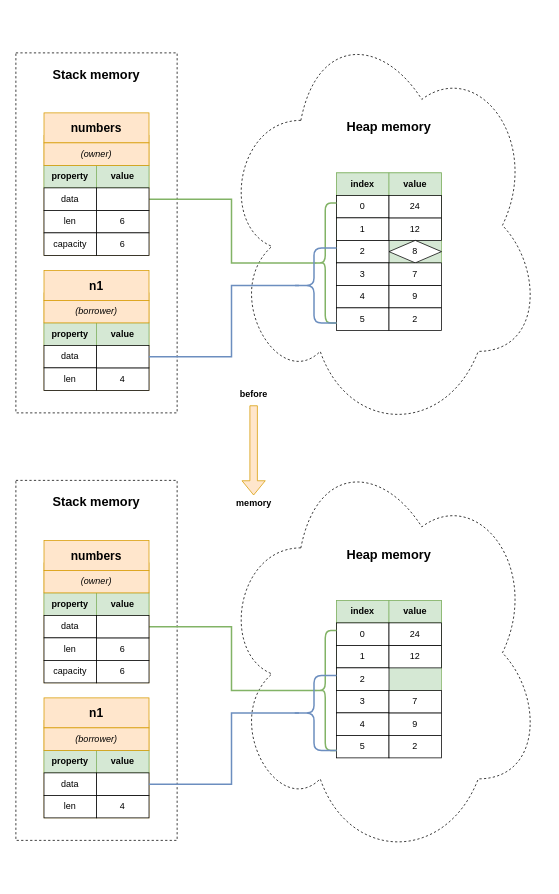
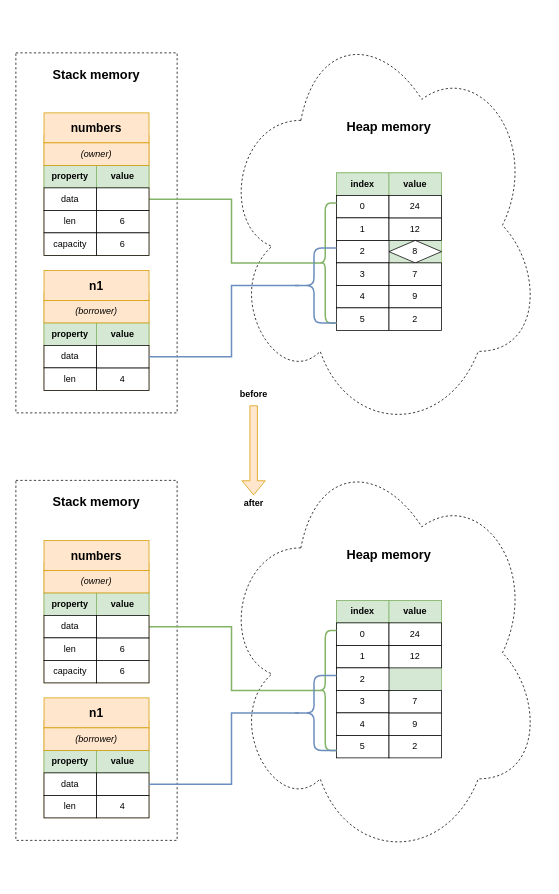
  <mxCell id="0" />
  <mxCell id="1" parent="0" />
  <mxCell id="2" value="" style="ellipse;shape=cloud;whiteSpace=wrap;html=1;fontSize=12;dashed=1;" parent="1" vertex="1"><mxGeometry x="293" y="20" width="430" height="560" as="geometry" /></mxCell>
  <mxCell id="3" value="" style="rounded=0;whiteSpace=wrap;html=1;dashed=1;" parent="1" vertex="1"><mxGeometry x="20.5" width="215" height="480" as="geometry" y="70" /></mxCell>
  <mxCell id="4" value="Stack memory" style="text;html=1;strokeColor=none;fillColor=none;align=center;verticalAlign=middle;whiteSpace=wrap;rounded=0;fontSize=17;fontStyle=1" parent="1" vertex="1"><mxGeometry x="48" y="80" width="160" height="40" as="geometry" /></mxCell>
  <mxCell id="5" value="" style="group" parent="1" vertex="1" connectable="0"><mxGeometry x="488" y="210" width="140" height="390" as="geometry" /></mxCell>
  <mxCell id="6" value="" style="group;fillColor=#d5e8d4;strokeColor=#82b366;container=0;" parent="5" vertex="1" connectable="0"><mxGeometry x="-40" y="20" width="140" height="120" as="geometry" /></mxCell>
  <mxCell id="7" value="index" style="rounded=0;whiteSpace=wrap;html=1;fontStyle=1;fillColor=#d5e8d4;strokeColor=#82b366;" parent="5" vertex="1"><mxGeometry x="-40" y="20" width="70" height="30" as="geometry" /></mxCell>
  <mxCell id="8" value="value" style="rounded=0;whiteSpace=wrap;html=1;fontStyle=1;fillColor=#d5e8d4;strokeColor=#82b366;" parent="5" vertex="1"><mxGeometry x="30" y="20" width="70" height="30" as="geometry" /></mxCell>
  <mxCell id="9" value="0" style="rounded=0;whiteSpace=wrap;html=1;" parent="5" vertex="1"><mxGeometry x="-40" y="50" width="70" height="30" as="geometry" /></mxCell>
  <mxCell id="10" value="1" style="rounded=0;whiteSpace=wrap;html=1;" parent="5" vertex="1"><mxGeometry x="-40" y="80" width="70" height="30" as="geometry" /></mxCell>
  <mxCell id="11" value="2" style="rounded=0;whiteSpace=wrap;html=1;" parent="5" vertex="1"><mxGeometry x="-40" y="110" width="70" height="30" as="geometry" /></mxCell>
  <mxCell id="12" value="12" style="rounded=0;whiteSpace=wrap;html=1;" parent="5" vertex="1"><mxGeometry x="30" y="80" width="70" height="30" as="geometry" /></mxCell>
  <mxCell id="13" value="8" style="rhombus;whiteSpace=wrap;html=1;" parent="5" vertex="1"><mxGeometry x="30" y="110" width="70" height="30" as="geometry" /></mxCell>
  <mxCell id="14" value="24" style="rounded=0;whiteSpace=wrap;html=1;" parent="5" vertex="1"><mxGeometry x="30" y="50" width="70" height="30" as="geometry" /></mxCell>
  <mxCell id="15" value="3" style="rounded=0;whiteSpace=wrap;html=1;" parent="5" vertex="1"><mxGeometry x="-40" y="140" width="70" height="30" as="geometry" /></mxCell>
  <mxCell id="16" value="4" style="rounded=0;whiteSpace=wrap;html=1;" parent="5" vertex="1"><mxGeometry x="-40" y="170" width="70" height="30" as="geometry" /></mxCell>
  <mxCell id="17" value="5" style="rounded=0;whiteSpace=wrap;html=1;" parent="5" vertex="1"><mxGeometry x="-40" y="200" width="70" height="30" as="geometry" /></mxCell>
  <mxCell id="18" value="9" style="rounded=0;whiteSpace=wrap;html=1;" parent="5" vertex="1"><mxGeometry x="30" y="170" width="70" height="30" as="geometry" /></mxCell>
  <mxCell id="19" value="2" style="rounded=0;whiteSpace=wrap;html=1;" parent="5" vertex="1"><mxGeometry x="30" y="200" width="70" height="30" as="geometry" /></mxCell>
  <mxCell id="20" value="7" style="rounded=0;whiteSpace=wrap;html=1;" parent="5" vertex="1"><mxGeometry x="30" y="140" width="70" height="30" as="geometry" /></mxCell>
  <mxCell id="21" value="Heap memory" style="text;html=1;strokeColor=none;fillColor=none;align=center;verticalAlign=middle;whiteSpace=wrap;rounded=0;fontSize=17;fontStyle=1" parent="1" vertex="1"><mxGeometry x="438" y="150" width="160" height="40" as="geometry" /></mxCell>
  <mxCell id="22" style="edgeStyle=orthogonalEdgeStyle;rounded=0;orthogonalLoop=1;jettySize=auto;html=1;entryX=0.1;entryY=0.5;entryDx=0;entryDy=0;fontSize=17;startArrow=none;startFill=0;entryPerimeter=0;endArrow=none;endFill=0;fontStyle=1;strokeWidth=2;fillColor=#d5e8d4;strokeColor=#82b366;" parent="1" source="33" target="45" edge="1"><mxGeometry relative="1" as="geometry" /></mxCell>
  <mxCell id="23" value="" style="group" parent="1" vertex="1" connectable="0"><mxGeometry x="58" y="150" width="140" height="190" as="geometry" /></mxCell>
  <mxCell id="24" value="" style="group;fillColor=#fff2cc;strokeColor=#d6b656;container=0;" parent="23" vertex="1" connectable="0"><mxGeometry y="30" width="140" height="160" as="geometry" /></mxCell>
  <mxCell id="25" value="numbers" style="rounded=0;whiteSpace=wrap;html=1;fillColor=#ffe6cc;strokeColor=#d79b00;fontStyle=1;fontSize=16;" parent="23" vertex="1"><mxGeometry width="140" height="40" as="geometry" /></mxCell>
  <mxCell id="26" value="property" style="rounded=0;whiteSpace=wrap;html=1;fontStyle=1;fillColor=#d5e8d4;strokeColor=#82b366;" parent="23" vertex="1"><mxGeometry y="70" width="70" height="30" as="geometry" /></mxCell>
  <mxCell id="27" value="value" style="rounded=0;whiteSpace=wrap;html=1;fontStyle=1;fillColor=#d5e8d4;strokeColor=#82b366;" parent="23" vertex="1"><mxGeometry x="70" y="70" width="70" height="30" as="geometry" /></mxCell>
  <mxCell id="28" value="data" style="rounded=0;whiteSpace=wrap;html=1;" parent="23" vertex="1"><mxGeometry y="100" width="70" height="30" as="geometry" /></mxCell>
  <mxCell id="29" value="len" style="rounded=0;whiteSpace=wrap;html=1;" parent="23" vertex="1"><mxGeometry y="130" width="70" height="30" as="geometry" /></mxCell>
  <mxCell id="30" value="capacity" style="rounded=0;whiteSpace=wrap;html=1;" parent="23" vertex="1"><mxGeometry y="160" width="70" height="30" as="geometry" /></mxCell>
  <mxCell id="31" value="6" style="rounded=0;whiteSpace=wrap;html=1;" parent="23" vertex="1"><mxGeometry x="70" y="130" width="70" height="30" as="geometry" /></mxCell>
  <mxCell id="32" value="6" style="rounded=0;whiteSpace=wrap;html=1;" parent="23" vertex="1"><mxGeometry x="70" y="160" width="70" height="30" as="geometry" /></mxCell>
  <mxCell id="33" value="" style="rounded=0;whiteSpace=wrap;html=1;" parent="23" vertex="1"><mxGeometry x="70" y="100" width="70" height="30" as="geometry" /></mxCell>
  <mxCell id="34" value="(owner)" style="rounded=0;whiteSpace=wrap;html=1;fillColor=#ffe6cc;strokeColor=#d79b00;fontStyle=2" parent="23" vertex="1"><mxGeometry y="40" width="140" height="30" as="geometry" /></mxCell>
  <mxCell id="35" value="" style="group" parent="1" vertex="1" connectable="0"><mxGeometry x="58" y="360" width="140" height="160" as="geometry" /></mxCell>
  <mxCell id="36" value="" style="group;fillColor=#fff2cc;strokeColor=#d6b656;container=0;" parent="35" vertex="1" connectable="0"><mxGeometry y="30" width="140" height="130" as="geometry" /></mxCell>
  <mxCell id="37" value="n1" style="rounded=0;whiteSpace=wrap;html=1;fillColor=#ffe6cc;strokeColor=#d79b00;fontStyle=1;fontSize=16;" parent="35" vertex="1"><mxGeometry width="140" height="40" as="geometry" /></mxCell>
  <mxCell id="38" value="property" style="rounded=0;whiteSpace=wrap;html=1;fontStyle=1;fillColor=#d5e8d4;strokeColor=#82b366;" parent="35" vertex="1"><mxGeometry y="70" width="70" height="30" as="geometry" /></mxCell>
  <mxCell id="39" value="value" style="rounded=0;whiteSpace=wrap;html=1;fontStyle=1;fillColor=#d5e8d4;strokeColor=#82b366;" parent="35" vertex="1"><mxGeometry x="70" y="70" width="70" height="30" as="geometry" /></mxCell>
  <mxCell id="40" value="data" style="rounded=0;whiteSpace=wrap;html=1;" parent="35" vertex="1"><mxGeometry y="100" width="70" height="30" as="geometry" /></mxCell>
  <mxCell id="41" value="len" style="rounded=0;whiteSpace=wrap;html=1;" parent="35" vertex="1"><mxGeometry y="130" width="70" height="30" as="geometry" /></mxCell>
  <mxCell id="42" value="4" style="rounded=0;whiteSpace=wrap;html=1;" parent="35" vertex="1"><mxGeometry x="70" y="130" width="70" height="30" as="geometry" /></mxCell>
  <mxCell id="43" value="" style="rounded=0;whiteSpace=wrap;html=1;" parent="35" vertex="1"><mxGeometry x="70" y="100" width="70" height="30" as="geometry" /></mxCell>
  <mxCell id="44" value="(borrower)" style="rounded=0;whiteSpace=wrap;html=1;fillColor=#ffe6cc;strokeColor=#d79b00;fontStyle=2" parent="35" vertex="1"><mxGeometry y="40" width="140" height="30" as="geometry" /></mxCell>
  <mxCell id="45" value="" style="shape=curlyBracket;whiteSpace=wrap;html=1;rounded=1;fontSize=17;strokeWidth=2;fillColor=#d5e8d4;strokeColor=#82b366;" parent="1" vertex="1"><mxGeometry x="418" y="270" width="30" height="160" as="geometry" /></mxCell>
  <mxCell id="46" style="edgeStyle=orthogonalEdgeStyle;rounded=0;orthogonalLoop=1;jettySize=auto;html=1;entryX=1;entryY=0.5;entryDx=0;entryDy=0;strokeWidth=2;fontSize=17;startArrow=none;startFill=0;endArrow=none;endFill=0;fillColor=#dae8fc;strokeColor=#6c8ebf;exitX=0.165;exitY=0.501;exitDx=0;exitDy=0;exitPerimeter=0;" parent="1" source="47" target="43" edge="1"><mxGeometry relative="1" as="geometry"><Array as="points"><mxPoint x="308" y="380" /><mxPoint x="308" y="475" /></Array></mxGeometry></mxCell>
  <mxCell id="47" value="" style="shape=curlyBracket;whiteSpace=wrap;html=1;rounded=1;fontSize=17;fillColor=#dae8fc;strokeColor=#6c8ebf;strokeWidth=2;" parent="1" vertex="1"><mxGeometry x="388" y="330" width="60" height="100" as="geometry" /></mxCell>
  <mxCell id="48" value="" style="ellipse;shape=cloud;whiteSpace=wrap;html=1;fontSize=12;dashed=1;" vertex="1" parent="1"><mxGeometry x="293" y="590" width="430" height="560" as="geometry" /></mxCell>
  <mxCell id="49" value="" style="rounded=0;whiteSpace=wrap;html=1;dashed=1;" vertex="1" parent="1"><mxGeometry x="20.5" y="640" width="215" height="480" as="geometry" /></mxCell>
  <mxCell id="50" value="Stack memory" style="text;html=1;strokeColor=none;fillColor=none;align=center;verticalAlign=middle;whiteSpace=wrap;rounded=0;fontSize=17;fontStyle=1" vertex="1" parent="1"><mxGeometry x="48" y="650" width="160" height="40" as="geometry" /></mxCell>
  <mxCell id="51" value="" style="group;fontStyle=1" vertex="1" connectable="0" parent="1"><mxGeometry x="488" y="780" width="140" height="390" as="geometry" /></mxCell>
  <mxCell id="52" value="" style="group;fillColor=#d5e8d4;strokeColor=#82b366;container=0;" vertex="1" connectable="0" parent="51"><mxGeometry x="-40" y="20" width="140" height="120" as="geometry" /></mxCell>
  <mxCell id="53" value="index" style="rounded=0;whiteSpace=wrap;html=1;fontStyle=1;fillColor=#d5e8d4;strokeColor=#82b366;" vertex="1" parent="51"><mxGeometry x="-40" y="20" width="70" height="30" as="geometry" /></mxCell>
  <mxCell id="54" value="value" style="rounded=0;whiteSpace=wrap;html=1;fontStyle=1;fillColor=#d5e8d4;strokeColor=#82b366;" vertex="1" parent="51"><mxGeometry x="30" y="20" width="70" height="30" as="geometry" /></mxCell>
  <mxCell id="55" value="0" style="rounded=0;whiteSpace=wrap;html=1;" vertex="1" parent="51"><mxGeometry x="-40" y="50" width="70" height="30" as="geometry" /></mxCell>
  <mxCell id="56" value="1" style="rounded=0;whiteSpace=wrap;html=1;" vertex="1" parent="51"><mxGeometry x="-40" y="80" width="70" height="30" as="geometry" /></mxCell>
  <mxCell id="57" value="2" style="rounded=0;whiteSpace=wrap;html=1;" vertex="1" parent="51"><mxGeometry x="-40" y="110" width="70" height="30" as="geometry" /></mxCell>
  <mxCell id="58" value="12" style="rounded=0;whiteSpace=wrap;html=1;" vertex="1" parent="51"><mxGeometry x="30" y="80" width="70" height="30" as="geometry" /></mxCell>
  <mxCell id="59" value="24" style="rounded=0;whiteSpace=wrap;html=1;" vertex="1" parent="51"><mxGeometry x="30" y="50" width="70" height="30" as="geometry" /></mxCell>
  <mxCell id="60" value="3" style="rounded=0;whiteSpace=wrap;html=1;" vertex="1" parent="51"><mxGeometry x="-40" y="140" width="70" height="30" as="geometry" /></mxCell>
  <mxCell id="61" value="4" style="rounded=0;whiteSpace=wrap;html=1;" vertex="1" parent="51"><mxGeometry x="-40" y="170" width="70" height="30" as="geometry" /></mxCell>
  <mxCell id="62" value="5" style="rounded=0;whiteSpace=wrap;html=1;" vertex="1" parent="51"><mxGeometry x="-40" y="200" width="70" height="30" as="geometry" /></mxCell>
  <mxCell id="63" value="9" style="rounded=0;whiteSpace=wrap;html=1;" vertex="1" parent="51"><mxGeometry x="30" y="170" width="70" height="30" as="geometry" /></mxCell>
  <mxCell id="64" value="2" style="rounded=0;whiteSpace=wrap;html=1;" vertex="1" parent="51"><mxGeometry x="30" y="200" width="70" height="30" as="geometry" /></mxCell>
  <mxCell id="65" value="7" style="rounded=0;whiteSpace=wrap;html=1;" vertex="1" parent="51"><mxGeometry x="30" y="140" width="70" height="30" as="geometry" /></mxCell>
  <mxCell id="66" value="Heap memory" style="text;html=1;strokeColor=none;fillColor=none;align=center;verticalAlign=middle;whiteSpace=wrap;rounded=0;fontSize=17;fontStyle=1" vertex="1" parent="1"><mxGeometry x="438" y="720" width="160" height="40" as="geometry" /></mxCell>
  <mxCell id="67" style="edgeStyle=orthogonalEdgeStyle;rounded=0;orthogonalLoop=1;jettySize=auto;html=1;entryX=0.1;entryY=0.5;entryDx=0;entryDy=0;fontSize=17;startArrow=none;startFill=0;entryPerimeter=0;endArrow=none;endFill=0;fontStyle=1;strokeWidth=2;fillColor=#d5e8d4;strokeColor=#82b366;" edge="1" parent="1" source="78" target="90"><mxGeometry relative="1" as="geometry" /></mxCell>
  <mxCell id="68" value="" style="group" vertex="1" connectable="0" parent="1"><mxGeometry x="58" y="720" width="140" height="190" as="geometry" /></mxCell>
  <mxCell id="69" value="" style="group;fillColor=#fff2cc;strokeColor=#d6b656;container=0;" vertex="1" connectable="0" parent="68"><mxGeometry y="30" width="140" height="160" as="geometry" /></mxCell>
  <mxCell id="70" value="numbers" style="rounded=0;whiteSpace=wrap;html=1;fillColor=#ffe6cc;strokeColor=#d79b00;fontStyle=1;fontSize=16;" vertex="1" parent="68"><mxGeometry width="140" height="40" as="geometry" /></mxCell>
  <mxCell id="71" value="property" style="rounded=0;whiteSpace=wrap;html=1;fontStyle=1;fillColor=#d5e8d4;strokeColor=#82b366;" vertex="1" parent="68"><mxGeometry y="70" width="70" height="30" as="geometry" /></mxCell>
  <mxCell id="72" value="value" style="rounded=0;whiteSpace=wrap;html=1;fontStyle=1;fillColor=#d5e8d4;strokeColor=#82b366;" vertex="1" parent="68"><mxGeometry x="70" y="70" width="70" height="30" as="geometry" /></mxCell>
  <mxCell id="73" value="data" style="rounded=0;whiteSpace=wrap;html=1;" vertex="1" parent="68"><mxGeometry y="100" width="70" height="30" as="geometry" /></mxCell>
  <mxCell id="74" value="len" style="rounded=0;whiteSpace=wrap;html=1;" vertex="1" parent="68"><mxGeometry y="130" width="70" height="30" as="geometry" /></mxCell>
  <mxCell id="75" value="capacity" style="rounded=0;whiteSpace=wrap;html=1;" vertex="1" parent="68"><mxGeometry y="160" width="70" height="30" as="geometry" /></mxCell>
  <mxCell id="76" value="6" style="rounded=0;whiteSpace=wrap;html=1;" vertex="1" parent="68"><mxGeometry x="70" y="130" width="70" height="30" as="geometry" /></mxCell>
  <mxCell id="77" value="6" style="rounded=0;whiteSpace=wrap;html=1;" vertex="1" parent="68"><mxGeometry x="70" y="160" width="70" height="30" as="geometry" /></mxCell>
  <mxCell id="78" value="" style="rounded=0;whiteSpace=wrap;html=1;" vertex="1" parent="68"><mxGeometry x="70" y="100" width="70" height="30" as="geometry" /></mxCell>
  <mxCell id="79" value="(owner)" style="rounded=0;whiteSpace=wrap;html=1;fillColor=#ffe6cc;strokeColor=#d79b00;fontStyle=2" vertex="1" parent="68"><mxGeometry y="40" width="140" height="30" as="geometry" /></mxCell>
  <mxCell id="80" value="" style="group" vertex="1" connectable="0" parent="1"><mxGeometry x="58" y="930" width="140" height="160" as="geometry" /></mxCell>
  <mxCell id="81" value="" style="group;fillColor=#fff2cc;strokeColor=#d6b656;container=0;" vertex="1" connectable="0" parent="80"><mxGeometry y="30" width="140" height="130" as="geometry" /></mxCell>
  <mxCell id="82" value="n1" style="rounded=0;whiteSpace=wrap;html=1;fillColor=#ffe6cc;strokeColor=#d79b00;fontStyle=1;fontSize=16;" vertex="1" parent="80"><mxGeometry width="140" height="40" as="geometry" /></mxCell>
  <mxCell id="83" value="property" style="rounded=0;whiteSpace=wrap;html=1;fontStyle=1;fillColor=#d5e8d4;strokeColor=#82b366;" vertex="1" parent="80"><mxGeometry y="70" width="70" height="30" as="geometry" /></mxCell>
  <mxCell id="84" value="value" style="rounded=0;whiteSpace=wrap;html=1;fontStyle=1;fillColor=#d5e8d4;strokeColor=#82b366;" vertex="1" parent="80"><mxGeometry x="70" y="70" width="70" height="30" as="geometry" /></mxCell>
  <mxCell id="85" value="data" style="rounded=0;whiteSpace=wrap;html=1;" vertex="1" parent="80"><mxGeometry y="100" width="70" height="30" as="geometry" /></mxCell>
  <mxCell id="86" value="len" style="rounded=0;whiteSpace=wrap;html=1;" vertex="1" parent="80"><mxGeometry y="130" width="70" height="30" as="geometry" /></mxCell>
  <mxCell id="87" value="4" style="rounded=0;whiteSpace=wrap;html=1;" vertex="1" parent="80"><mxGeometry x="70" y="130" width="70" height="30" as="geometry" /></mxCell>
  <mxCell id="88" value="" style="rounded=0;whiteSpace=wrap;html=1;" vertex="1" parent="80"><mxGeometry x="70" y="100" width="70" height="30" as="geometry" /></mxCell>
  <mxCell id="89" value="(borrower)" style="rounded=0;whiteSpace=wrap;html=1;fillColor=#ffe6cc;strokeColor=#d79b00;fontStyle=2" vertex="1" parent="80"><mxGeometry y="40" width="140" height="30" as="geometry" /></mxCell>
  <mxCell id="90" value="" style="shape=curlyBracket;whiteSpace=wrap;html=1;rounded=1;fontSize=17;strokeWidth=2;fillColor=#d5e8d4;strokeColor=#82b366;" vertex="1" parent="1"><mxGeometry x="418" y="840" width="30" height="160" as="geometry" /></mxCell>
  <mxCell id="91" style="edgeStyle=orthogonalEdgeStyle;rounded=0;orthogonalLoop=1;jettySize=auto;html=1;entryX=1;entryY=0.5;entryDx=0;entryDy=0;strokeWidth=2;fontSize=17;startArrow=none;startFill=0;endArrow=none;endFill=0;fillColor=#dae8fc;strokeColor=#6c8ebf;exitX=0.165;exitY=0.501;exitDx=0;exitDy=0;exitPerimeter=0;" edge="1" parent="1" source="92" target="88"><mxGeometry relative="1" as="geometry"><Array as="points"><mxPoint x="308" y="950" /><mxPoint x="308" y="1045" /></Array></mxGeometry></mxCell>
  <mxCell id="92" value="" style="shape=curlyBracket;whiteSpace=wrap;html=1;rounded=1;fontSize=17;fillColor=#dae8fc;strokeColor=#6c8ebf;strokeWidth=2;" vertex="1" parent="1"><mxGeometry x="388" y="900" width="60" height="100" as="geometry" /></mxCell>
  <mxCell id="93" value="" style="shape=flexArrow;endArrow=classic;html=1;rounded=0;fontColor=#FF0000;fillColor=#ffe6cc;strokeColor=#d79b00;" edge="1" parent="1"><mxGeometry width="50" height="50" relative="1" as="geometry"><mxPoint x="337.5" y="540" as="sourcePoint" /><mxPoint x="337.5" y="660" as="targetPoint" /></mxGeometry></mxCell>
  <mxCell id="94" value="before" style="text;html=1;strokeColor=none;fillColor=none;align=center;verticalAlign=middle;whiteSpace=wrap;rounded=0;fontColor=#000000;fontStyle=1" vertex="1" parent="1"><mxGeometry x="308" y="510" width="60" height="30" as="geometry" /></mxCell>
- <mxCell id="95" value="memory" style="text;html=1;strokeColor=none;fillColor=none;align=center;verticalAlign=middle;whiteSpace=wrap;rounded=0;fontColor=#000000;fontStyle=1" vertex="1" parent="1"><mxGeometry x="308" y="655" width="60" height="30" as="geometry" /></mxCell>
+ <mxCell id="95" value="after" style="text;html=1;strokeColor=none;fillColor=none;align=center;verticalAlign=middle;whiteSpace=wrap;rounded=0;fontColor=#000000;fontStyle=1" vertex="1" parent="1"><mxGeometry x="308" y="655" width="60" height="30" as="geometry" /></mxCell>
